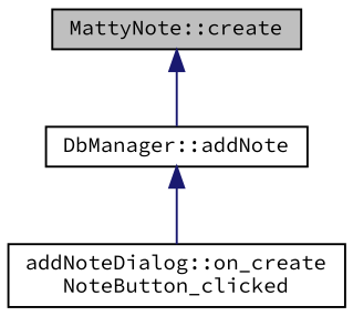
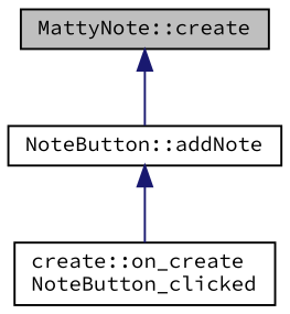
  digraph {
    fontname="Source Code Pro"
    rankdir=TB
    node [color=black fillcolor=white fontname="Source Code Pro" fontsize=10 shape=record style=filled]
    edge [color=midnightblue dir=back fontname="Source Code Pro" fontsize=10 labelfontname=Helvetica labelfontsize=10 style=solid]
    n1 [fillcolor=grey75 fontcolor=black height=0.2 label="MattyNote::create" width=0.4]
-   n2 [height=0.2 label="DbManager::addNote" width=0.4]
-   n3 [height=0.2 label="addNoteDialog::on_create\lNoteButton_clicked" width=0.4]
+   n2 [height=0.2 label="NoteButton::addNote" width=0.4]
+   n3 [height=0.2 label="create::on_create\lNoteButton_clicked" width=0.4]
    n1 -> n2
    n2 -> n3
  }
